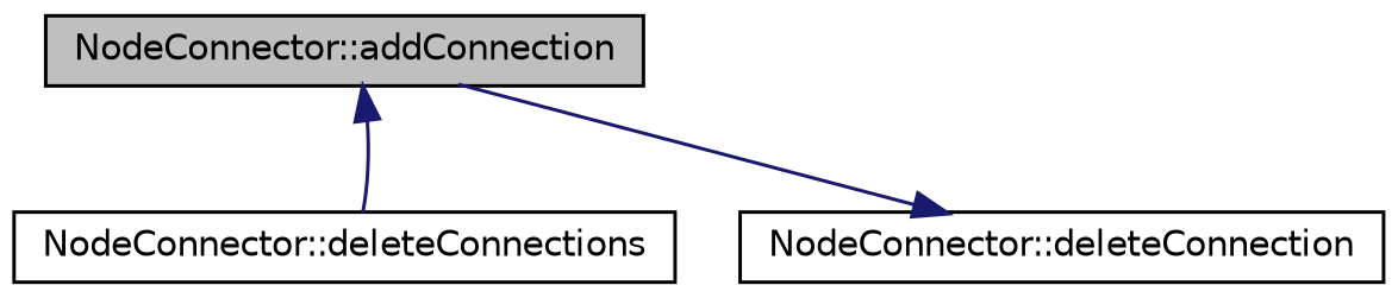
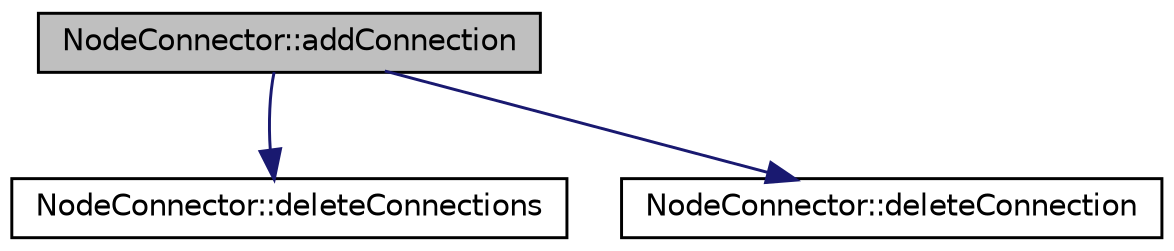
  digraph {
    rankdir=TB
    node [color=black fillcolor=white fontname=Helvetica fontsize=10 shape=record style=filled]
    edge [color=midnightblue fontname=Helvetica fontsize=10 labelfontname=Helvetica labelfontsize=10 style=solid]
    n1 [fillcolor=grey75 fontcolor=black height=0.2 label="NodeConnector::addConnection" width=0.4]
    n2 [height=0.2 label="NodeConnector::deleteConnections" width=0.4]
    n3 [height=0.2 label="NodeConnector::deleteConnection" width=0.4]
-   n2 -> n1
+   n1 -> n2
    n1 -> n3
  }
